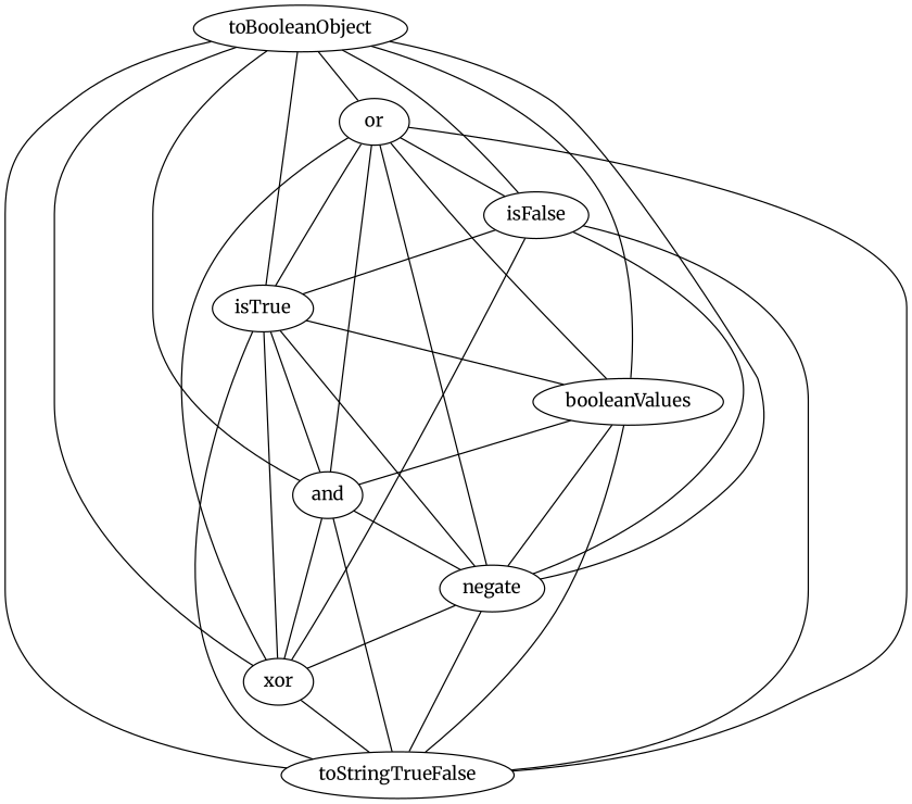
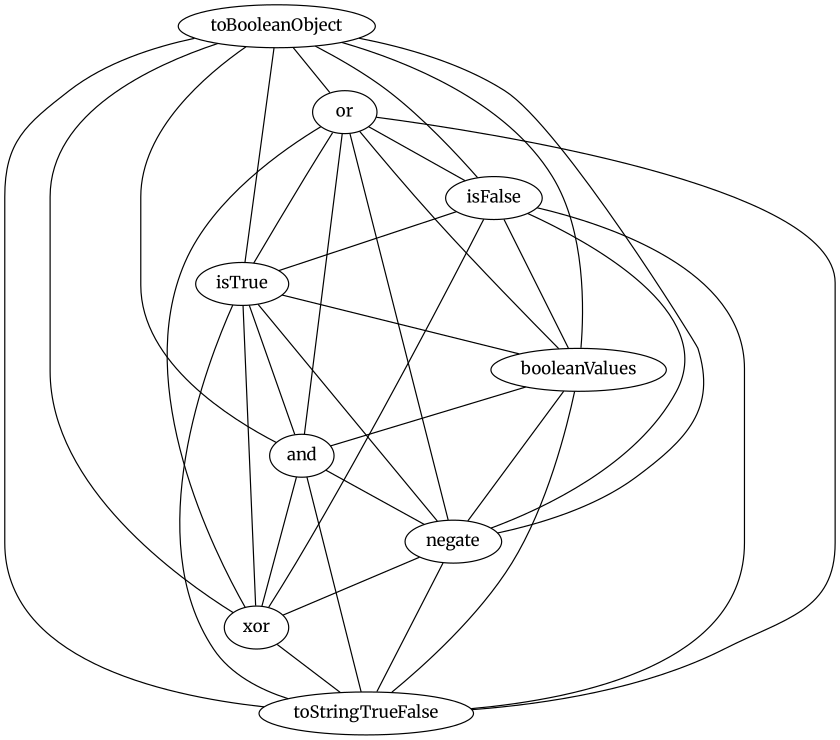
  strict graph {
    fontname=Merriweather
    node [fontname=Merriweather]
    edge [fontname=Merriweather]
    toBooleanObject
    isTrue
    or
    booleanValues
    and
    negate
    isFalse
    xor
    toStringTrueFalse
    toBooleanObject -- isTrue
    toBooleanObject -- or
    toBooleanObject -- booleanValues
    toBooleanObject -- and
    toBooleanObject -- negate
    toBooleanObject -- isFalse
    toBooleanObject -- xor
    toBooleanObject -- toStringTrueFalse
    isTrue -- booleanValues
    isTrue -- and
    isTrue -- negate
    isTrue -- xor
    isTrue -- toStringTrueFalse
    or -- isTrue
    or -- booleanValues
    or -- and
    or -- negate
    or -- isFalse
    or -- xor
    or -- toStringTrueFalse
    booleanValues -- and
    booleanValues -- negate
    booleanValues -- toStringTrueFalse
    and -- negate
    and -- xor
    and -- toStringTrueFalse
    negate -- xor
    negate -- toStringTrueFalse
    isFalse -- isTrue
+   isFalse -- booleanValues
    isFalse -- negate
    isFalse -- xor
    isFalse -- toStringTrueFalse
    xor -- toStringTrueFalse
  }
